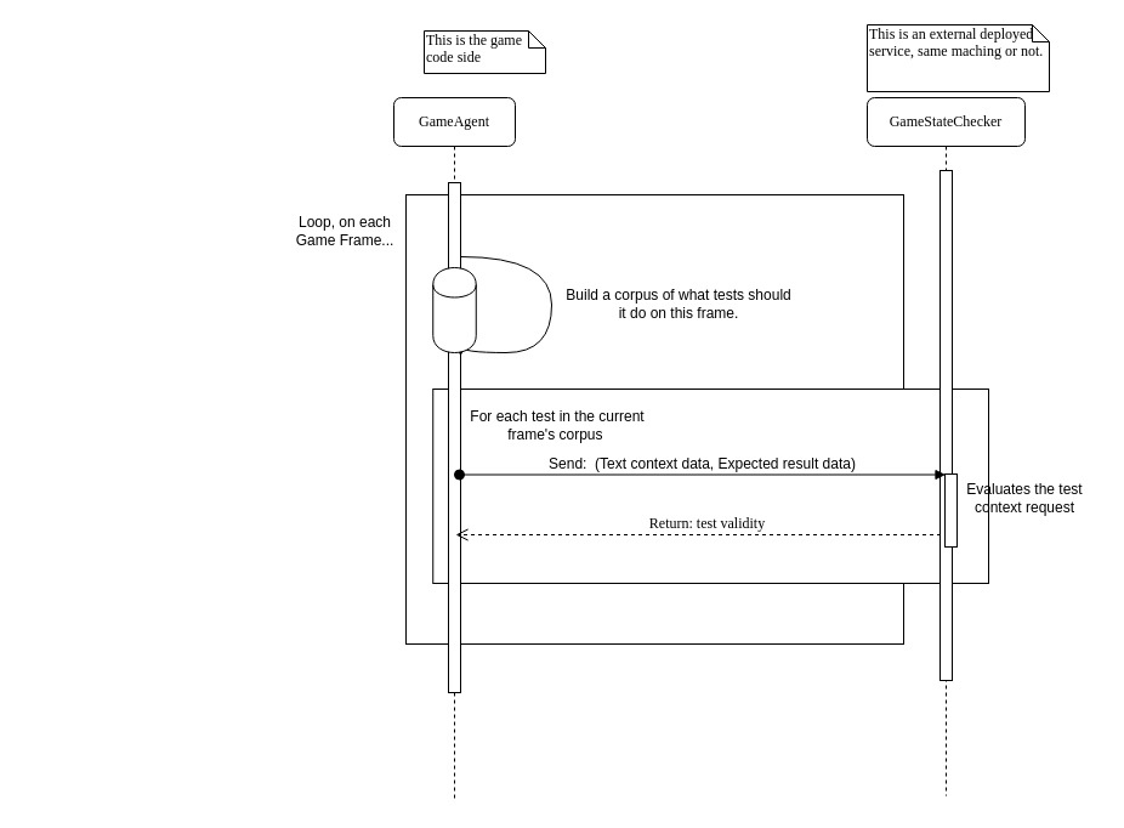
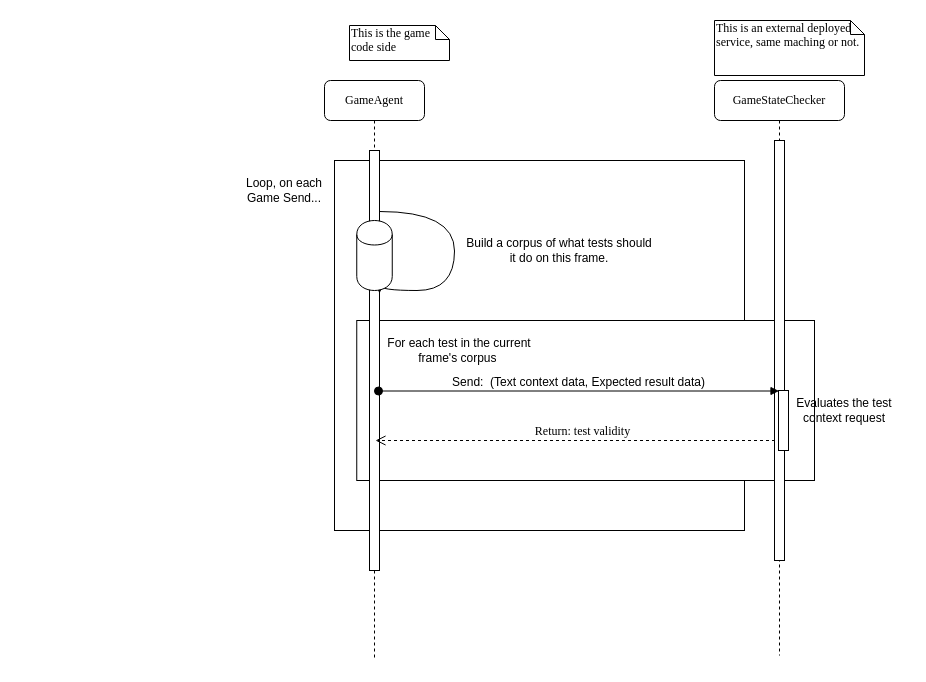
  <mxCell id="0" />
  <mxCell id="1" parent="0" />
  <mxCell id="2" value="" style="rounded=0;whiteSpace=wrap;html=1;" vertex="1" parent="1"><mxGeometry x="334" y="160" width="410" height="370" as="geometry" /></mxCell>
  <mxCell id="3" value="" style="rounded=0;whiteSpace=wrap;html=1;" vertex="1" parent="1"><mxGeometry x="356.25" y="320" width="457.75" height="160" as="geometry" /></mxCell>
  <mxCell id="4" value="GameStateChecker" style="shape=umlLifeline;perimeter=lifelinePerimeter;whiteSpace=wrap;html=1;container=1;collapsible=0;recursiveResize=0;outlineConnect=0;rounded=1;shadow=0;comic=0;labelBackgroundColor=none;strokeWidth=1;fontFamily=Verdana;fontSize=12;align=center;" parent="1" vertex="1"><mxGeometry x="714" y="80" width="130" height="575" as="geometry" /></mxCell>
  <mxCell id="5" value="" style="html=1;points=[];perimeter=orthogonalPerimeter;rounded=0;shadow=0;comic=0;labelBackgroundColor=none;strokeWidth=1;fontFamily=Verdana;fontSize=12;align=center;" vertex="1" parent="4"><mxGeometry x="60" y="60" width="10" height="420" as="geometry" /></mxCell>
  <mxCell id="6" value="" style="rounded=0;whiteSpace=wrap;html=1;" vertex="1" parent="4"><mxGeometry x="64" y="310" width="10" height="60" as="geometry" /></mxCell>
  <mxCell id="7" value="GameAgent" style="shape=umlLifeline;perimeter=lifelinePerimeter;whiteSpace=wrap;html=1;container=1;collapsible=0;recursiveResize=0;outlineConnect=0;rounded=1;shadow=0;comic=0;labelBackgroundColor=none;strokeWidth=1;fontFamily=Verdana;fontSize=12;align=center;" parent="1" vertex="1"><mxGeometry x="324" y="80" width="100" height="580" as="geometry" /></mxCell>
  <mxCell id="8" value="" style="html=1;points=[];perimeter=orthogonalPerimeter;rounded=0;shadow=0;comic=0;labelBackgroundColor=none;strokeWidth=1;fontFamily=Verdana;fontSize=12;align=center;" parent="7" vertex="1"><mxGeometry x="45" y="70" width="10" height="420" as="geometry" /></mxCell>
  <mxCell id="9" value="" style="html=1;verticalAlign=bottom;endArrow=block;labelBackgroundColor=none;fontFamily=Verdana;fontSize=12;elbow=vertical;edgeStyle=orthogonalEdgeStyle;curved=1;entryX=1;entryY=0.34;entryDx=0;entryDy=0;entryPerimeter=0;" edge="1" parent="7" source="8" target="8"><mxGeometry x="-0.353" y="-31" relative="1" as="geometry"><mxPoint x="125.66" y="130.86" as="sourcePoint" /><mxPoint x="120" y="169.95" as="targetPoint" /><Array as="points"><mxPoint x="130" y="131" /><mxPoint x="130" y="210" /><mxPoint x="55" y="210" /></Array><mxPoint x="61" y="9" as="offset" /></mxGeometry></mxCell>
  <mxCell id="10" value="This is the game code side" style="shape=note;whiteSpace=wrap;html=1;size=14;verticalAlign=top;align=left;spacingTop=-6;rounded=0;shadow=0;comic=0;labelBackgroundColor=none;strokeWidth=1;fontFamily=Verdana;fontSize=12" parent="1" vertex="1"><mxGeometry x="349" y="25" width="100" height="35" as="geometry" /></mxCell>
  <mxCell id="11" value="This is an external deployed service, same maching or not." style="shape=note;whiteSpace=wrap;html=1;size=14;verticalAlign=top;align=left;spacingTop=-6;rounded=0;shadow=0;comic=0;labelBackgroundColor=none;strokeWidth=1;fontFamily=Verdana;fontSize=12" parent="1" vertex="1"><mxGeometry x="714" y="20" width="150" height="55" as="geometry" /></mxCell>
  <mxCell id="12" value="&lt;font style=&quot;font-size: 12px&quot;&gt;Send:&amp;nbsp; (Text context data, Expected result data)&lt;/font&gt;" style="html=1;verticalAlign=bottom;startArrow=oval;startFill=1;endArrow=block;startSize=8;exitX=0.9;exitY=0.209;exitDx=0;exitDy=0;exitPerimeter=0;" edge="1" parent="1"><mxGeometry width="60" relative="1" as="geometry"><mxPoint x="378" y="390.5" as="sourcePoint" /><mxPoint x="778.5" y="390.5" as="targetPoint" /></mxGeometry></mxCell>
  <mxCell id="13" value="" style="shape=cylinder;whiteSpace=wrap;html=1;boundedLbl=1;backgroundOutline=1;" vertex="1" parent="1"><mxGeometry x="356.25" y="220" width="35.5" height="70" as="geometry" /></mxCell>
  <mxCell id="14" value="Return: test validity" style="html=1;verticalAlign=bottom;endArrow=open;dashed=1;endSize=8;labelBackgroundColor=none;fontFamily=Verdana;fontSize=12;edgeStyle=elbowEdgeStyle;elbow=vertical;" edge="1" parent="1"><mxGeometry x="0.424" y="-90" relative="1" as="geometry"><mxPoint x="375" y="440" as="targetPoint" /><Array as="points"><mxPoint x="490" y="440" /><mxPoint x="20" y="560" /></Array><mxPoint x="774.5" y="440" as="sourcePoint" /><mxPoint x="91" y="90" as="offset" /></mxGeometry></mxCell>
- <mxCell id="15" value="Loop, on each Game Frame..." style="text;html=1;strokeColor=none;fillColor=none;align=center;verticalAlign=middle;whiteSpace=wrap;rounded=0;" vertex="1" parent="1"><mxGeometry x="234" y="180" width="100" height="20" as="geometry" /></mxCell>
+ <mxCell id="15" value="Loop, on each Game Send..." style="text;html=1;strokeColor=none;fillColor=none;align=center;verticalAlign=middle;whiteSpace=wrap;rounded=0;" vertex="1" parent="1"><mxGeometry x="234" y="180" width="100" height="20" as="geometry" /></mxCell>
  <mxCell id="16" value="Build a corpus of what tests should it do on this frame." style="text;html=1;strokeColor=none;fillColor=none;align=center;verticalAlign=middle;whiteSpace=wrap;rounded=0;" vertex="1" parent="1"><mxGeometry x="464" y="240" width="190" height="20" as="geometry" /></mxCell>
  <mxCell id="17" value="For each test in the current frame's corpus&amp;nbsp;" style="text;html=1;strokeColor=none;fillColor=none;align=center;verticalAlign=middle;whiteSpace=wrap;rounded=0;" vertex="1" parent="1"><mxGeometry x="384" y="340" width="150" height="20" as="geometry" /></mxCell>
  <mxCell id="18" value="Evaluates the test context request" style="text;html=1;strokeColor=none;fillColor=none;align=center;verticalAlign=middle;whiteSpace=wrap;rounded=0;" vertex="1" parent="1"><mxGeometry x="784" y="400" width="120" height="20" as="geometry" /></mxCell>
